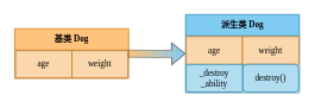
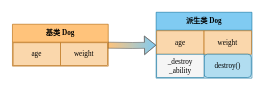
  <mxCell id="0" />
  <mxCell id="1" parent="0" />
  <mxCell id="2" style="edgeStyle=orthogonalEdgeStyle;rounded=0;orthogonalLoop=1;jettySize=auto;html=1;shape=flexArrow;strokeColor=#666666;fillColor=#FFC37B;gradientColor=#80CBF2;gradientDirection=east;" parent="1" target="6" edge="1"><mxGeometry relative="1" as="geometry"><mxPoint x="179" y="75" as="sourcePoint" /><mxPoint x="259" y="75" as="targetPoint" /></mxGeometry></mxCell>
  <mxCell id="3" value="&lt;font face=&quot;consolas&quot;&gt;基类 Dog&lt;/font&gt;" style="swimlane;whiteSpace=wrap;html=1;startSize=30;fillColor=#FFC37B;strokeColor=#b46504;" parent="1" vertex="1"><mxGeometry x="20" y="40" width="160" height="70" as="geometry"><mxRectangle x="220" y="260" width="90" height="30" as="alternateBounds" /></mxGeometry></mxCell>
  <mxCell id="4" value="&lt;font face=&quot;consolas&quot;&gt;age&lt;/font&gt;" style="rounded=0;whiteSpace=wrap;html=1;fillColor=#fad7ac;strokeColor=#b46504;" parent="3" vertex="1"><mxGeometry x="1" y="31" width="79" height="38" as="geometry" /></mxCell>
  <mxCell id="5" value="&lt;font face=&quot;consolas&quot;&gt;weight&lt;/font&gt;" style="rounded=0;whiteSpace=wrap;html=1;fillColor=#fad7ac;strokeColor=#b46504;" parent="3" vertex="1"><mxGeometry x="80" y="31" width="79" height="38" as="geometry" /></mxCell>
  <mxCell id="6" value="&lt;font face=&quot;consolas&quot;&gt;派生类 Dog&lt;/font&gt;" style="swimlane;whiteSpace=wrap;html=1;startSize=30;fillColor=#80CBF2;strokeColor=#10739e;" parent="1" vertex="1"><mxGeometry x="260" y="20" width="160" height="110" as="geometry"><mxRectangle x="460" y="240" width="120" height="30" as="alternateBounds" /></mxGeometry></mxCell>
  <mxCell id="7" value="&lt;font face=&quot;consolas&quot;&gt;age&lt;/font&gt;" style="rounded=0;whiteSpace=wrap;html=1;fillColor=#fad7ac;strokeColor=#b46504;" parent="6" vertex="1"><mxGeometry x="1" y="31" width="79" height="39" as="geometry" /></mxCell>
  <mxCell id="8" value="&lt;font face=&quot;consolas&quot;&gt;weight&lt;/font&gt;" style="rounded=0;whiteSpace=wrap;html=1;fillColor=#fad7ac;strokeColor=#b46504;" parent="6" vertex="1"><mxGeometry x="80" y="31" width="79" height="39" as="geometry" /></mxCell>
  <mxCell id="9" value="&lt;font face=&quot;consolas&quot;&gt;destroy()&lt;/font&gt;" style="whiteSpace=wrap;html=1;fillColor=#b1ddf0;strokeColor=#10739e;rounded=1;" parent="6" vertex="1"><mxGeometry x="80" y="70" width="79" height="39" as="geometry" /></mxCell>
- <mxCell id="10" value="&lt;font face=&quot;consolas&quot;&gt;_destroy&lt;br&gt;_ability&lt;br&gt;&lt;/font&gt;" style="rounded=0;whiteSpace=wrap;html=1;fillColor=#b1ddf0;strokeColor=#10739e;" parent="6" vertex="1"><mxGeometry x="1" y="70" width="79" height="39" as="geometry" /></mxCell>
+ <mxCell id="10" value="&lt;font face=&quot;consolas&quot;&gt;_destroy&lt;br&gt;_ability&lt;br&gt;&lt;/font&gt;" style="rounded=0;whiteSpace=wrap;html=1;fillColor=#f5f5f5;strokeColor=#10739e;" parent="6" vertex="1"><mxGeometry x="1" y="70" width="79" height="39" as="geometry" /></mxCell>
